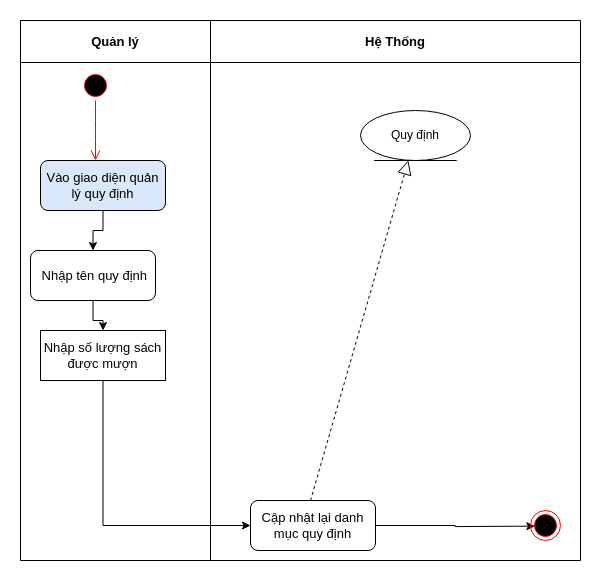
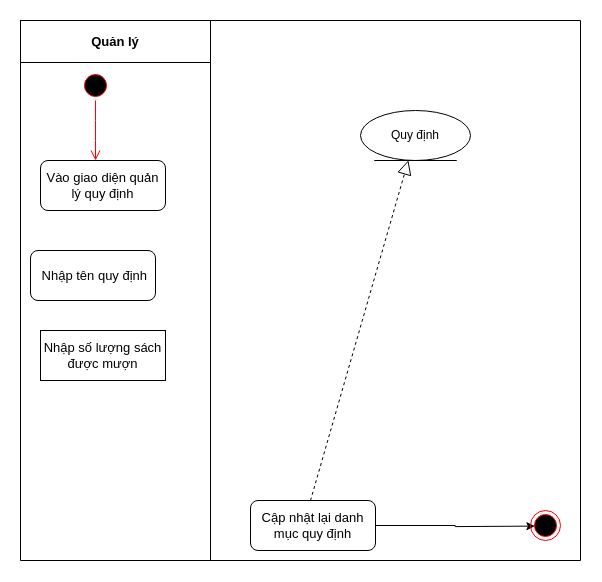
  <mxCell id="0" />
  <mxCell id="1" parent="0" />
  <mxCell id="2" value="" style="shape=table;html=1;whiteSpace=wrap;startSize=0;container=1;collapsible=0;childLayout=tableLayout;" parent="1" vertex="1"><mxGeometry x="20" y="20" width="560" height="540" as="geometry" /></mxCell>
  <mxCell id="3" value="" style="shape=partialRectangle;html=1;whiteSpace=wrap;collapsible=0;dropTarget=0;pointerEvents=0;fillColor=none;top=0;left=0;bottom=0;right=0;points=[[0,0.5],[1,0.5]];portConstraint=eastwest;" parent="2" vertex="1"><mxGeometry width="560" height="42" as="geometry" /></mxCell>
  <mxCell id="4" value="&lt;b&gt;&lt;font style=&quot;font-size: 13px&quot;&gt;Quản lý&lt;/font&gt;&lt;/b&gt;" style="shape=partialRectangle;html=1;whiteSpace=wrap;connectable=0;overflow=hidden;fillColor=none;top=0;left=0;bottom=0;right=0;" parent="3" vertex="1"><mxGeometry width="190" height="42" as="geometry" /></mxCell>
- <mxCell id="5" value="&lt;b&gt;&lt;font style=&quot;font-size: 13px&quot;&gt;Hệ Thống&lt;/font&gt;&lt;/b&gt;" style="shape=partialRectangle;html=1;whiteSpace=wrap;connectable=0;overflow=hidden;fillColor=none;top=0;left=0;bottom=0;right=0;" parent="3" vertex="1"><mxGeometry x="190" width="370" height="42" as="geometry" /></mxCell>
  <mxCell id="6" value="" style="shape=partialRectangle;html=1;whiteSpace=wrap;collapsible=0;dropTarget=0;pointerEvents=0;fillColor=none;top=0;left=0;bottom=0;right=0;points=[[0,0.5],[1,0.5]];portConstraint=eastwest;" parent="2" vertex="1"><mxGeometry y="42" width="560" height="498" as="geometry" /></mxCell>
  <mxCell id="7" value="" style="shape=partialRectangle;html=1;whiteSpace=wrap;connectable=0;overflow=hidden;fillColor=none;top=0;left=0;bottom=0;right=0;" parent="6" vertex="1"><mxGeometry width="190" height="498" as="geometry" /></mxCell>
  <mxCell id="8" value="" style="shape=partialRectangle;html=1;whiteSpace=wrap;connectable=0;overflow=hidden;fillColor=none;top=0;left=0;bottom=0;right=0;" parent="6" vertex="1"><mxGeometry x="190" width="370" height="498" as="geometry" /></mxCell>
  <mxCell id="9" value="" style="ellipse;html=1;shape=startState;fillColor=#000000;strokeColor=#ff0000;" parent="1" vertex="1"><mxGeometry x="80" y="70" width="30" height="30" as="geometry" /></mxCell>
  <mxCell id="10" value="" style="edgeStyle=orthogonalEdgeStyle;html=1;verticalAlign=bottom;endArrow=open;endSize=8;strokeColor=#ff0000;" parent="1" source="9" edge="1"><mxGeometry relative="1" as="geometry"><mxPoint x="95" y="160" as="targetPoint" /></mxGeometry></mxCell>
- <mxCell id="11" style="edgeStyle=orthogonalEdgeStyle;rounded=0;orthogonalLoop=1;jettySize=auto;html=1;" parent="1" source="12" target="14" edge="1"><mxGeometry relative="1" as="geometry" /></mxCell>
- <mxCell id="12" value="Vào giao diện quản lý quy định" style="rounded=1;whiteSpace=wrap;html=1;fontSize=13;strokeColor=#000000;fillColor=#dae8fc;" parent="1" vertex="1"><mxGeometry x="40" y="160" width="125" height="50" as="geometry" /></mxCell>
- <mxCell id="13" style="edgeStyle=orthogonalEdgeStyle;rounded=0;orthogonalLoop=1;jettySize=auto;html=1;" parent="1" source="14" target="17" edge="1"><mxGeometry relative="1" as="geometry" /></mxCell>
+ <mxCell id="12" value="Vào giao diện quản lý quy định" style="rounded=1;whiteSpace=wrap;html=1;fontSize=13;strokeColor=#000000;" parent="1" vertex="1"><mxGeometry x="40" y="160" width="125" height="50" as="geometry" /></mxCell>
  <mxCell id="14" value="&amp;nbsp;Nhập tên quy định" style="rounded=1;whiteSpace=wrap;html=1;fontSize=13;strokeColor=#000000;" parent="1" vertex="1"><mxGeometry x="30" y="250" width="125" height="50" as="geometry" /></mxCell>
  <mxCell id="15" style="edgeStyle=orthogonalEdgeStyle;rounded=0;orthogonalLoop=1;jettySize=auto;html=1;exitX=0.5;exitY=1;exitDx=0;exitDy=0;" parent="1" source="14" target="14" edge="1"><mxGeometry relative="1" as="geometry" /></mxCell>
- <mxCell id="16" style="edgeStyle=orthogonalEdgeStyle;rounded=0;orthogonalLoop=1;jettySize=auto;html=1;entryX=0;entryY=0.5;entryDx=0;entryDy=0;" edge="1" parent="1" source="17" target="19"><mxGeometry relative="1" as="geometry"><Array as="points"><mxPoint x="103" y="525" /></Array></mxGeometry></mxCell>
  <mxCell id="17" value="Nhập số lượng sách được mượn" style="whiteSpace=wrap;html=1;fontSize=13;strokeColor=#000000;rounded=0;" parent="1" vertex="1"><mxGeometry x="40" y="330" width="125" height="50" as="geometry" /></mxCell>
  <mxCell id="18" style="edgeStyle=orthogonalEdgeStyle;rounded=0;orthogonalLoop=1;jettySize=auto;html=1;entryX=0;entryY=1;entryDx=0;entryDy=0;" parent="1" source="19" edge="1"><mxGeometry relative="1" as="geometry"><mxPoint x="534.393" y="525.607" as="targetPoint" /></mxGeometry></mxCell>
  <mxCell id="19" value="Cập nhật lại danh mục quy định" style="rounded=1;whiteSpace=wrap;html=1;fontSize=13;strokeColor=#000000;" parent="1" vertex="1"><mxGeometry x="250" y="500" width="125" height="50" as="geometry" /></mxCell>
  <mxCell id="20" value="" style="ellipse;html=1;shape=endState;fillColor=#000000;strokeColor=#ff0000;" parent="1" vertex="1"><mxGeometry x="530" y="510" width="30" height="30" as="geometry" /></mxCell>
  <mxCell id="21" value="Quy định" style="ellipse;shape=umlEntity;whiteSpace=wrap;html=1;" parent="1" vertex="1"><mxGeometry x="360" y="110" width="110" height="50" as="geometry" /></mxCell>
  <mxCell id="22" value="" style="endArrow=block;dashed=1;endFill=0;endSize=12;html=1;" parent="1" target="21" edge="1"><mxGeometry width="160" relative="1" as="geometry"><mxPoint x="310" y="500" as="sourcePoint" /><mxPoint x="470" y="500" as="targetPoint" /></mxGeometry></mxCell>
